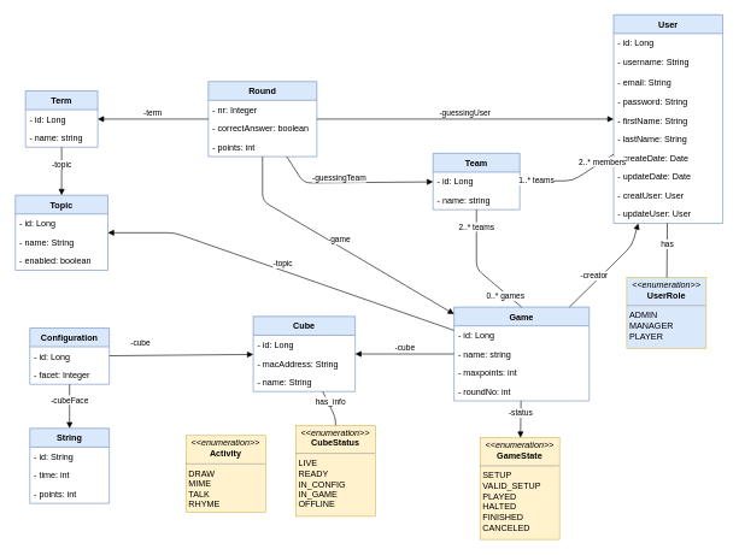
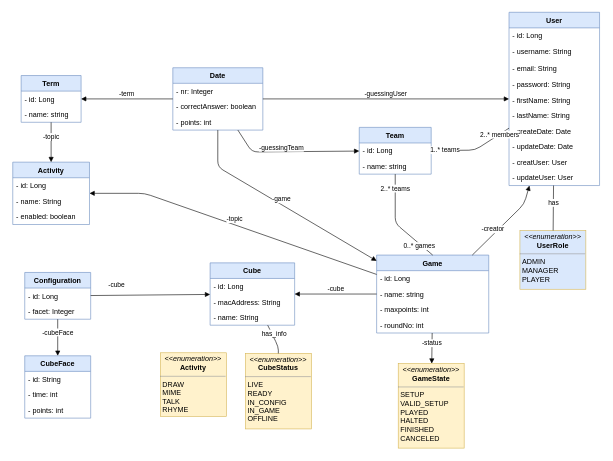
  <mxCell id="0" />
  <mxCell id="1" parent="0" />
  <mxCell id="2" value="User" style="swimlane;fontStyle=1;childLayout=stackLayout;horizontal=1;startSize=26;fillColor=#dae8fc;horizontalStack=0;resizeParent=1;resizeParentMax=0;resizeLast=0;collapsible=1;marginBottom=0;strokeColor=#6c8ebf;" parent="1" vertex="1"><mxGeometry x="847.84" y="20" width="151" height="289" as="geometry" /></mxCell>
  <mxCell id="3" value="- id: Long" style="text;strokeColor=none;fillColor=none;align=left;verticalAlign=top;spacingLeft=4;spacingRight=4;overflow=hidden;rotatable=0;points=[[0,0.5],[1,0.5]];portConstraint=eastwest;" parent="2" vertex="1"><mxGeometry y="26" width="151" height="26" as="geometry" /></mxCell>
  <mxCell id="4" value="- username: String" style="text;strokeColor=none;fillColor=none;align=left;verticalAlign=top;spacingLeft=4;spacingRight=4;overflow=hidden;rotatable=0;points=[[0,0.5],[1,0.5]];portConstraint=eastwest;" parent="2" vertex="1"><mxGeometry y="52" width="151" height="29" as="geometry" /></mxCell>
  <mxCell id="5" value="- email: String" style="text;strokeColor=none;fillColor=none;align=left;verticalAlign=top;spacingLeft=4;spacingRight=4;overflow=hidden;rotatable=0;points=[[0,0.5],[1,0.5]];portConstraint=eastwest;" parent="2" vertex="1"><mxGeometry y="81" width="151" height="26" as="geometry" /></mxCell>
  <mxCell id="6" value="- password: String" style="text;strokeColor=none;fillColor=none;align=left;verticalAlign=top;spacingLeft=4;spacingRight=4;overflow=hidden;rotatable=0;points=[[0,0.5],[1,0.5]];portConstraint=eastwest;" parent="2" vertex="1"><mxGeometry y="107" width="151" height="26" as="geometry" /></mxCell>
  <mxCell id="7" value="- firstName: String" style="text;strokeColor=none;fillColor=none;align=left;verticalAlign=top;spacingLeft=4;spacingRight=4;overflow=hidden;rotatable=0;points=[[0,0.5],[1,0.5]];portConstraint=eastwest;" parent="2" vertex="1"><mxGeometry y="133" width="151" height="26" as="geometry" /></mxCell>
  <mxCell id="8" value="- lastName: String" style="text;strokeColor=none;fillColor=none;align=left;verticalAlign=top;spacingLeft=4;spacingRight=4;overflow=hidden;rotatable=0;points=[[0,0.5],[1,0.5]];portConstraint=eastwest;" parent="2" vertex="1"><mxGeometry y="159" width="151" height="26" as="geometry" /></mxCell>
  <mxCell id="9" value="- createDate: Date" style="text;strokeColor=none;fillColor=none;align=left;verticalAlign=top;spacingLeft=4;spacingRight=4;overflow=hidden;rotatable=0;points=[[0,0.5],[1,0.5]];portConstraint=eastwest;" parent="2" vertex="1"><mxGeometry y="185" width="151" height="26" as="geometry" /></mxCell>
  <mxCell id="10" value="- updateDate: Date" style="text;strokeColor=none;fillColor=none;align=left;verticalAlign=top;spacingLeft=4;spacingRight=4;overflow=hidden;rotatable=0;points=[[0,0.5],[1,0.5]];portConstraint=eastwest;" parent="2" vertex="1"><mxGeometry y="211" width="151" height="26" as="geometry" /></mxCell>
  <mxCell id="11" value="- creatUser: User" style="text;strokeColor=none;fillColor=none;align=left;verticalAlign=top;spacingLeft=4;spacingRight=4;overflow=hidden;rotatable=0;points=[[0,0.5],[1,0.5]];portConstraint=eastwest;" parent="2" vertex="1"><mxGeometry y="237" width="151" height="26" as="geometry" /></mxCell>
  <mxCell id="12" value="- updateUser: User" style="text;strokeColor=none;fillColor=none;align=left;verticalAlign=top;spacingLeft=4;spacingRight=4;overflow=hidden;rotatable=0;points=[[0,0.5],[1,0.5]];portConstraint=eastwest;" parent="2" vertex="1"><mxGeometry y="263" width="151" height="26" as="geometry" /></mxCell>
  <mxCell id="13" value="&lt;p style=&quot;margin: 0px ; margin-top: 4px ; text-align: center&quot;&gt;&lt;i&gt;&amp;lt;&amp;lt;enumeration&amp;gt;&amp;gt;&lt;/i&gt;&lt;br&gt;&lt;b&gt;UserRole&lt;/b&gt;&lt;/p&gt;&lt;hr size=&quot;1&quot;&gt;&lt;p style=&quot;margin: 0px ; margin-left: 4px&quot;&gt;ADMIN&lt;/p&gt;&lt;p style=&quot;margin: 0px ; margin-left: 4px&quot;&gt;MANAGER&lt;/p&gt;&lt;p style=&quot;margin: 0px ; margin-left: 4px&quot;&gt;PLAYER&lt;br&gt;&lt;/p&gt;" style="verticalAlign=top;align=left;overflow=fill;fontSize=12;fontFamily=Helvetica;html=1;fillColor=#dae8fc;strokeColor=#d6b656;" parent="1" vertex="1"><mxGeometry x="866" y="384" width="110" height="98" as="geometry" /></mxCell>
- <mxCell id="14" value="&lt;p style=&quot;margin: 0px ; margin-top: 4px ; text-align: center&quot;&gt;&lt;i&gt;&amp;lt;&amp;lt;enumeration&amp;gt;&amp;gt;&lt;/i&gt;&lt;br&gt;&lt;b&gt;Activity&lt;/b&gt;&lt;/p&gt;&lt;hr size=&quot;1&quot;&gt;&lt;p style=&quot;margin: 0px ; margin-left: 4px&quot;&gt;DRAW&lt;br&gt;MIME&lt;/p&gt;&lt;p style=&quot;margin: 0px ; margin-left: 4px&quot;&gt;TALK&lt;/p&gt;&lt;p style=&quot;margin: 0px ; margin-left: 4px&quot;&gt;RHYME&lt;/p&gt;" style="verticalAlign=top;align=left;overflow=fill;fontSize=12;fontFamily=Helvetica;html=1;fillColor=#fff2cc;strokeColor=#d6b656;" parent="1" vertex="1"><mxGeometry x="256.23" y="603" width="110" height="106" as="geometry" /></mxCell>
+ <mxCell id="14" value="&lt;p style=&quot;margin: 0px ; margin-top: 4px ; text-align: center&quot;&gt;&lt;i&gt;&amp;lt;&amp;lt;enumeration&amp;gt;&amp;gt;&lt;/i&gt;&lt;br&gt;&lt;b&gt;Activity&lt;/b&gt;&lt;/p&gt;&lt;hr size=&quot;1&quot;&gt;&lt;p style=&quot;margin: 0px ; margin-left: 4px&quot;&gt;DRAW&lt;br&gt;MIME&lt;/p&gt;&lt;p style=&quot;margin: 0px ; margin-left: 4px&quot;&gt;TALK&lt;/p&gt;&lt;p style=&quot;margin: 0px ; margin-left: 4px&quot;&gt;RHYME&lt;/p&gt;" style="verticalAlign=top;align=left;overflow=fill;fontSize=12;fontFamily=Helvetica;html=1;fillColor=#fff2cc;strokeColor=#d6b656;" parent="1" vertex="1"><mxGeometry x="266.23" y="588" width="110" height="106" as="geometry" /></mxCell>
  <mxCell id="15" value="Team" style="swimlane;fontStyle=1;childLayout=stackLayout;horizontal=1;startSize=26;fillColor=#dae8fc;horizontalStack=0;resizeParent=1;resizeParentMax=0;resizeLast=0;collapsible=1;marginBottom=0;strokeColor=#6c8ebf;" parent="1" vertex="1"><mxGeometry x="598" y="212" width="120" height="78" as="geometry" /></mxCell>
  <mxCell id="16" value="- id: Long" style="text;strokeColor=none;fillColor=none;align=left;verticalAlign=top;spacingLeft=4;spacingRight=4;overflow=hidden;rotatable=0;points=[[0,0.5],[1,0.5]];portConstraint=eastwest;" parent="15" vertex="1"><mxGeometry y="26" width="120" height="26" as="geometry" /></mxCell>
  <mxCell id="17" value="- name: string" style="text;strokeColor=none;fillColor=none;align=left;verticalAlign=top;spacingLeft=4;spacingRight=4;overflow=hidden;rotatable=0;points=[[0,0.5],[1,0.5]];portConstraint=eastwest;" parent="15" vertex="1"><mxGeometry y="52" width="120" height="26" as="geometry" /></mxCell>
  <mxCell id="18" value="Game" style="swimlane;fontStyle=1;childLayout=stackLayout;horizontal=1;startSize=26;fillColor=#dae8fc;horizontalStack=0;resizeParent=1;resizeParentMax=0;resizeLast=0;collapsible=1;marginBottom=0;strokeColor=#6c8ebf;" parent="1" vertex="1"><mxGeometry x="627" y="425" width="187" height="130" as="geometry" /></mxCell>
  <mxCell id="19" value="- id: Long" style="text;strokeColor=none;fillColor=none;align=left;verticalAlign=top;spacingLeft=4;spacingRight=4;overflow=hidden;rotatable=0;points=[[0,0.5],[1,0.5]];portConstraint=eastwest;" parent="18" vertex="1"><mxGeometry y="26" width="187" height="26" as="geometry" /></mxCell>
  <mxCell id="20" value="- name: string" style="text;strokeColor=none;fillColor=none;align=left;verticalAlign=top;spacingLeft=4;spacingRight=4;overflow=hidden;rotatable=0;points=[[0,0.5],[1,0.5]];portConstraint=eastwest;" parent="18" vertex="1"><mxGeometry y="52" width="187" height="26" as="geometry" /></mxCell>
  <mxCell id="21" value="- maxpoints: int" style="text;strokeColor=none;fillColor=none;align=left;verticalAlign=top;spacingLeft=4;spacingRight=4;overflow=hidden;rotatable=0;points=[[0,0.5],[1,0.5]];portConstraint=eastwest;" parent="18" vertex="1"><mxGeometry y="78" width="187" height="26" as="geometry" /></mxCell>
  <mxCell id="22" value="- roundNo: int" style="text;align=left;verticalAlign=top;spacingLeft=4;spacingRight=4;overflow=hidden;rotatable=0;points=[[0,0.5],[1,0.5]];portConstraint=eastwest;dashed=1;" parent="18" vertex="1"><mxGeometry y="104" width="187" height="26" as="geometry" /></mxCell>
- <mxCell id="23" value="Round" style="swimlane;fontStyle=1;childLayout=stackLayout;horizontal=1;startSize=26;fillColor=#dae8fc;horizontalStack=0;resizeParent=1;resizeParentMax=0;resizeLast=0;collapsible=1;marginBottom=0;strokeColor=#6c8ebf;" parent="1" vertex="1"><mxGeometry x="287" y="112.5" width="150.16" height="104" as="geometry" /></mxCell>
+ <mxCell id="23" value="Date" style="swimlane;fontStyle=1;childLayout=stackLayout;horizontal=1;startSize=26;fillColor=#dae8fc;horizontalStack=0;resizeParent=1;resizeParentMax=0;resizeLast=0;collapsible=1;marginBottom=0;strokeColor=#6c8ebf;" parent="1" vertex="1"><mxGeometry x="287" y="112.5" width="150.16" height="104" as="geometry" /></mxCell>
  <mxCell id="24" value="- nr: Integer" style="text;strokeColor=none;fillColor=none;align=left;verticalAlign=top;spacingLeft=4;spacingRight=4;overflow=hidden;rotatable=0;points=[[0,0.5],[1,0.5]];portConstraint=eastwest;" parent="23" vertex="1"><mxGeometry y="26" width="150.16" height="26" as="geometry" /></mxCell>
  <mxCell id="25" value="- correctAnswer: boolean" style="text;strokeColor=none;fillColor=none;align=left;verticalAlign=top;spacingLeft=4;spacingRight=4;overflow=hidden;rotatable=0;points=[[0,0.5],[1,0.5]];portConstraint=eastwest;" parent="23" vertex="1"><mxGeometry y="52" width="150.16" height="26" as="geometry" /></mxCell>
  <mxCell id="26" value="- points: int" style="text;strokeColor=none;fillColor=none;align=left;verticalAlign=top;spacingLeft=4;spacingRight=4;overflow=hidden;rotatable=0;points=[[0,0.5],[1,0.5]];portConstraint=eastwest;" parent="23" vertex="1"><mxGeometry y="78" width="150.16" height="26" as="geometry" /></mxCell>
  <mxCell id="27" value="Term" style="swimlane;fontStyle=1;childLayout=stackLayout;horizontal=1;startSize=26;fillColor=#dae8fc;horizontalStack=0;resizeParent=1;resizeParentMax=0;resizeLast=0;collapsible=1;marginBottom=0;strokeColor=#6c8ebf;" parent="1" vertex="1"><mxGeometry x="34" y="125.5" width="100" height="78" as="geometry" /></mxCell>
  <mxCell id="28" value="- id: Long" style="text;strokeColor=none;fillColor=none;align=left;verticalAlign=top;spacingLeft=4;spacingRight=4;overflow=hidden;rotatable=0;points=[[0,0.5],[1,0.5]];portConstraint=eastwest;" parent="27" vertex="1"><mxGeometry y="26" width="100" height="26" as="geometry" /></mxCell>
  <mxCell id="29" value="- name: string" style="text;strokeColor=none;fillColor=none;align=left;verticalAlign=top;spacingLeft=4;spacingRight=4;overflow=hidden;rotatable=0;points=[[0,0.5],[1,0.5]];portConstraint=eastwest;" parent="27" vertex="1"><mxGeometry y="52" width="100" height="26" as="geometry" /></mxCell>
- <mxCell id="30" value="Topic" style="swimlane;fontStyle=1;childLayout=stackLayout;horizontal=1;startSize=26;fillColor=#dae8fc;horizontalStack=0;resizeParent=1;resizeParentMax=0;resizeLast=0;collapsible=1;marginBottom=0;strokeColor=#6c8ebf;" parent="1" vertex="1"><mxGeometry x="20" y="270" width="128" height="104" as="geometry" /></mxCell>
+ <mxCell id="30" value="Activity" style="swimlane;fontStyle=1;childLayout=stackLayout;horizontal=1;startSize=26;fillColor=#dae8fc;horizontalStack=0;resizeParent=1;resizeParentMax=0;resizeLast=0;collapsible=1;marginBottom=0;strokeColor=#6c8ebf;" parent="1" vertex="1"><mxGeometry x="20" y="270" width="128" height="104" as="geometry" /></mxCell>
  <mxCell id="31" value="- id: Long" style="text;strokeColor=none;fillColor=none;align=left;verticalAlign=top;spacingLeft=4;spacingRight=4;overflow=hidden;rotatable=0;points=[[0,0.5],[1,0.5]];portConstraint=eastwest;" parent="30" vertex="1"><mxGeometry y="26" width="128" height="26" as="geometry" /></mxCell>
  <mxCell id="32" value="- name: String" style="text;strokeColor=none;fillColor=none;align=left;verticalAlign=top;spacingLeft=4;spacingRight=4;overflow=hidden;rotatable=0;points=[[0,0.5],[1,0.5]];portConstraint=eastwest;" parent="30" vertex="1"><mxGeometry y="52" width="128" height="26" as="geometry" /></mxCell>
  <mxCell id="33" value="- enabled: boolean" style="text;strokeColor=none;fillColor=none;align=left;verticalAlign=top;spacingLeft=4;spacingRight=4;overflow=hidden;rotatable=0;points=[[0,0.5],[1,0.5]];portConstraint=eastwest;" parent="30" vertex="1"><mxGeometry y="78" width="128" height="26" as="geometry" /></mxCell>
- <mxCell id="34" value="String" style="swimlane;fontStyle=1;childLayout=stackLayout;horizontal=1;startSize=26;fillColor=#dae8fc;horizontalStack=0;resizeParent=1;resizeParentMax=0;resizeLast=0;collapsible=1;marginBottom=0;strokeColor=#6c8ebf;" parent="1" vertex="1"><mxGeometry x="40" y="593" width="110" height="104" as="geometry" /></mxCell>
+ <mxCell id="34" value="CubeFace" style="swimlane;fontStyle=1;childLayout=stackLayout;horizontal=1;startSize=26;fillColor=#dae8fc;horizontalStack=0;resizeParent=1;resizeParentMax=0;resizeLast=0;collapsible=1;marginBottom=0;strokeColor=#6c8ebf;" parent="1" vertex="1"><mxGeometry x="40" y="593" width="110" height="104" as="geometry" /></mxCell>
  <mxCell id="35" value="- id: String" style="text;strokeColor=none;fillColor=none;align=left;verticalAlign=top;spacingLeft=4;spacingRight=4;overflow=hidden;rotatable=0;points=[[0,0.5],[1,0.5]];portConstraint=eastwest;" parent="34" vertex="1"><mxGeometry y="26" width="110" height="26" as="geometry" /></mxCell>
  <mxCell id="36" value="- time: int" style="text;strokeColor=none;fillColor=none;align=left;verticalAlign=top;spacingLeft=4;spacingRight=4;overflow=hidden;rotatable=0;points=[[0,0.5],[1,0.5]];portConstraint=eastwest;" parent="34" vertex="1"><mxGeometry y="52" width="110" height="26" as="geometry" /></mxCell>
  <mxCell id="37" value="- points: int" style="text;strokeColor=none;fillColor=none;align=left;verticalAlign=top;spacingLeft=4;spacingRight=4;overflow=hidden;rotatable=0;points=[[0,0.5],[1,0.5]];portConstraint=eastwest;" parent="34" vertex="1"><mxGeometry y="78" width="110" height="26" as="geometry" /></mxCell>
  <mxCell id="38" style="edgeStyle=none;orthogonalLoop=1;jettySize=auto;html=1;entryX=0.5;entryY=0;entryDx=0;entryDy=0;endArrow=none;endFill=0;" parent="1" source="17" target="18" edge="1"><mxGeometry relative="1" as="geometry"><Array as="points"><mxPoint x="658" y="372" /></Array></mxGeometry></mxCell>
  <mxCell id="39" value="0..* games" style="edgeLabel;html=1;align=center;verticalAlign=middle;resizable=0;points=[];" parent="38" vertex="1" connectable="0"><mxGeometry x="0.697" y="2" relative="1" as="geometry"><mxPoint x="-5" y="2" as="offset" /></mxGeometry></mxCell>
  <mxCell id="40" value="2..* teams" style="edgeLabel;html=1;align=center;verticalAlign=middle;resizable=0;points=[];" parent="38" vertex="1" connectable="0"><mxGeometry x="-0.688" y="-1" relative="1" as="geometry"><mxPoint y="-3" as="offset" /></mxGeometry></mxCell>
  <mxCell id="41" style="edgeStyle=none;orthogonalLoop=1;jettySize=auto;html=1;endArrow=none;endFill=0;" parent="1" source="2" target="15" edge="1"><mxGeometry relative="1" as="geometry"><mxPoint x="957" y="295.5" as="targetPoint" /><Array as="points"><mxPoint x="791" y="250" /></Array></mxGeometry></mxCell>
  <mxCell id="42" value="2..* members" style="edgeLabel;html=1;align=center;verticalAlign=middle;resizable=0;points=[];" parent="41" vertex="1" connectable="0"><mxGeometry x="-0.723" relative="1" as="geometry"><mxPoint as="offset" /></mxGeometry></mxCell>
  <mxCell id="43" value="1..* teams" style="edgeLabel;html=1;align=center;verticalAlign=middle;resizable=0;points=[];" parent="41" vertex="1" connectable="0"><mxGeometry x="0.68" y="-1" relative="1" as="geometry"><mxPoint as="offset" /></mxGeometry></mxCell>
  <mxCell id="44" value="Configuration" style="swimlane;fontStyle=1;childLayout=stackLayout;horizontal=1;startSize=26;fillColor=#dae8fc;horizontalStack=0;resizeParent=1;resizeParentMax=0;resizeLast=0;collapsible=1;marginBottom=0;strokeColor=#6c8ebf;" parent="1" vertex="1"><mxGeometry x="40" y="454" width="110" height="78" as="geometry" /></mxCell>
  <mxCell id="45" value="- id: Long" style="text;strokeColor=none;fillColor=none;align=left;verticalAlign=top;spacingLeft=4;spacingRight=4;overflow=hidden;rotatable=0;points=[[0,0.5],[1,0.5]];portConstraint=eastwest;" parent="44" vertex="1"><mxGeometry y="26" width="110" height="26" as="geometry" /></mxCell>
  <mxCell id="46" value="- facet: Integer" style="text;strokeColor=none;fillColor=none;align=left;verticalAlign=top;spacingLeft=4;spacingRight=4;overflow=hidden;rotatable=0;points=[[0,0.5],[1,0.5]];portConstraint=eastwest;" parent="44" vertex="1"><mxGeometry y="52" width="110" height="26" as="geometry" /></mxCell>
  <mxCell id="47" value="Cube" style="swimlane;fontStyle=1;childLayout=stackLayout;horizontal=1;startSize=26;fillColor=#dae8fc;horizontalStack=0;resizeParent=1;resizeParentMax=0;resizeLast=0;collapsible=1;marginBottom=0;strokeColor=#6c8ebf;" parent="1" vertex="1"><mxGeometry x="349.23" y="438" width="141" height="104" as="geometry" /></mxCell>
  <mxCell id="48" value="- id: Long" style="text;strokeColor=none;fillColor=none;align=left;verticalAlign=top;spacingLeft=4;spacingRight=4;overflow=hidden;rotatable=0;points=[[0,0.5],[1,0.5]];portConstraint=eastwest;" parent="47" vertex="1"><mxGeometry y="26" width="141" height="26" as="geometry" /></mxCell>
  <mxCell id="49" value="- macAddress: String" style="text;strokeColor=none;fillColor=none;align=left;verticalAlign=top;spacingLeft=4;spacingRight=4;overflow=hidden;rotatable=0;points=[[0,0.5],[1,0.5]];portConstraint=eastwest;" parent="47" vertex="1"><mxGeometry y="52" width="141" height="26" as="geometry" /></mxCell>
  <mxCell id="50" value="- name: String" style="text;strokeColor=none;fillColor=none;align=left;verticalAlign=top;spacingLeft=4;spacingRight=4;overflow=hidden;rotatable=0;points=[[0,0.5],[1,0.5]];portConstraint=eastwest;" parent="47" vertex="1"><mxGeometry y="78" width="141" height="26" as="geometry" /></mxCell>
  <mxCell id="51" value="-cube" style="html=1;verticalAlign=bottom;endArrow=block;" parent="1" source="44" target="47" edge="1"><mxGeometry x="-0.571" y="8" width="80" relative="1" as="geometry"><mxPoint x="270" y="457.5" as="sourcePoint" /><mxPoint x="350" y="457.5" as="targetPoint" /><mxPoint as="offset" /></mxGeometry></mxCell>
  <mxCell id="52" value="-cubeFace" style="html=1;verticalAlign=bottom;endArrow=block;" parent="1" source="44" target="34" edge="1"><mxGeometry width="80" relative="1" as="geometry"><mxPoint x="108" y="443" as="sourcePoint" /><mxPoint x="188" y="443" as="targetPoint" /></mxGeometry></mxCell>
  <mxCell id="53" value="&lt;p style=&quot;margin: 0px ; margin-top: 4px ; text-align: center&quot;&gt;&lt;i&gt;&amp;lt;&amp;lt;enumeration&amp;gt;&amp;gt;&lt;/i&gt;&lt;br&gt;&lt;b&gt;CubeStatus&lt;/b&gt;&lt;/p&gt;&lt;hr size=&quot;1&quot;&gt;&lt;p style=&quot;margin: 0px ; margin-left: 4px&quot;&gt;LIVE&lt;/p&gt;&lt;p style=&quot;margin: 0px ; margin-left: 4px&quot;&gt;READY&lt;/p&gt;&lt;p style=&quot;margin: 0px ; margin-left: 4px&quot;&gt;IN_CONFIG&lt;/p&gt;&lt;p style=&quot;margin: 0px ; margin-left: 4px&quot;&gt;IN_GAME&lt;/p&gt;&lt;p style=&quot;margin: 0px ; margin-left: 4px&quot;&gt;OFFLINE&lt;/p&gt;" style="verticalAlign=top;align=left;overflow=fill;fontSize=12;fontFamily=Helvetica;html=1;fillColor=#fff2cc;strokeColor=#d6b656;" parent="1" vertex="1"><mxGeometry x="408.23" y="589" width="110" height="126" as="geometry" /></mxCell>
  <mxCell id="54" value="has_info" style="html=1;verticalAlign=bottom;endArrow=none;endFill=0;" parent="1" source="53" target="47" edge="1"><mxGeometry x="0.021" width="80" relative="1" as="geometry"><mxPoint x="165.23" y="439" as="sourcePoint" /><mxPoint x="245.23" y="439" as="targetPoint" /><Array as="points"><mxPoint x="463" y="578" /></Array><mxPoint as="offset" /></mxGeometry></mxCell>
  <mxCell id="55" value="&lt;p style=&quot;margin: 0px ; margin-top: 4px ; text-align: center&quot;&gt;&lt;i&gt;&amp;lt;&amp;lt;enumeration&amp;gt;&amp;gt;&lt;/i&gt;&lt;br&gt;&lt;b&gt;GameState&lt;/b&gt;&lt;br&gt;&lt;/p&gt;&lt;hr size=&quot;1&quot;&gt;&lt;p style=&quot;margin: 0px ; margin-left: 4px&quot;&gt;SETUP&lt;/p&gt;&lt;p style=&quot;margin: 0px ; margin-left: 4px&quot;&gt;VALID_SETUP&lt;/p&gt;&lt;p style=&quot;margin: 0px ; margin-left: 4px&quot;&gt;PLAYED&lt;/p&gt;&lt;p style=&quot;margin: 0px ; margin-left: 4px&quot;&gt;HALTED&lt;/p&gt;&lt;p style=&quot;margin: 0px ; margin-left: 4px&quot;&gt;FINISHED&lt;/p&gt;&lt;p style=&quot;margin: 0px ; margin-left: 4px&quot;&gt;CANCELED&lt;br&gt;&lt;/p&gt;" style="verticalAlign=top;align=left;overflow=fill;fontSize=12;fontFamily=Helvetica;html=1;fillColor=#fff2cc;strokeColor=#d6b656;" parent="1" vertex="1"><mxGeometry x="663" y="606" width="110" height="141" as="geometry" /></mxCell>
  <mxCell id="56" value="-status" style="html=1;verticalAlign=bottom;endArrow=block;" parent="1" source="18" target="55" edge="1"><mxGeometry width="80" relative="1" as="geometry"><mxPoint x="165.23" y="529" as="sourcePoint" /><mxPoint x="245.23" y="529" as="targetPoint" /></mxGeometry></mxCell>
  <mxCell id="57" value="-creator" style="html=1;verticalAlign=bottom;endArrow=block;" parent="1" source="18" target="2" edge="1"><mxGeometry x="-0.379" width="80" relative="1" as="geometry"><mxPoint x="769" y="547.5" as="sourcePoint" /><mxPoint x="849" y="547.5" as="targetPoint" /><Array as="points"><mxPoint x="873" y="340" /></Array><mxPoint as="offset" /></mxGeometry></mxCell>
  <mxCell id="58" value="-cube" style="html=1;verticalAlign=bottom;endArrow=block;" parent="1" source="18" target="47" edge="1"><mxGeometry width="80" relative="1" as="geometry"><mxPoint x="664.23" y="529" as="sourcePoint" /><mxPoint x="744.23" y="529" as="targetPoint" /></mxGeometry></mxCell>
  <mxCell id="59" value="-topic" style="html=1;verticalAlign=bottom;endArrow=block;" parent="1" source="18" target="30" edge="1"><mxGeometry width="80" relative="1" as="geometry"><mxPoint x="324" y="457.5" as="sourcePoint" /><mxPoint x="404" y="457.5" as="targetPoint" /><Array as="points"><mxPoint x="240" y="322" /></Array></mxGeometry></mxCell>
  <mxCell id="60" value="-guessingUser" style="html=1;verticalAlign=bottom;endArrow=block;" parent="1" source="23" target="2" edge="1"><mxGeometry width="80" relative="1" as="geometry"><mxPoint x="324" y="457.5" as="sourcePoint" /><mxPoint x="799" y="96" as="targetPoint" /></mxGeometry></mxCell>
  <mxCell id="61" value="-guessingTeam" style="html=1;verticalAlign=bottom;endArrow=block;" parent="1" source="23" target="15" edge="1"><mxGeometry x="-0.173" y="-2" width="80" relative="1" as="geometry"><mxPoint x="219.23" y="439" as="sourcePoint" /><mxPoint x="299.23" y="439" as="targetPoint" /><Array as="points"><mxPoint x="419" y="253" /></Array><mxPoint as="offset" /></mxGeometry></mxCell>
  <mxCell id="62" value="-game" style="html=1;verticalAlign=bottom;endArrow=block;" parent="1" source="23" target="18" edge="1"><mxGeometry width="80" relative="1" as="geometry"><mxPoint x="219.23" y="439" as="sourcePoint" /><mxPoint x="740.23" y="533" as="targetPoint" /><Array as="points"><mxPoint x="362" y="278" /></Array></mxGeometry></mxCell>
  <mxCell id="63" value="-term" style="html=1;verticalAlign=bottom;endArrow=block;" parent="1" source="23" target="27" edge="1"><mxGeometry width="80" relative="1" as="geometry"><mxPoint x="324" y="457.5" as="sourcePoint" /><mxPoint x="404" y="457.5" as="targetPoint" /></mxGeometry></mxCell>
  <mxCell id="64" value="-topic" style="html=1;verticalAlign=bottom;endArrow=block;" parent="1" source="27" target="30" edge="1"><mxGeometry width="80" relative="1" as="geometry"><mxPoint x="485" y="303" as="sourcePoint" /><mxPoint x="565" y="303" as="targetPoint" /></mxGeometry></mxCell>
  <mxCell id="65" value="has" style="html=1;verticalAlign=bottom;endArrow=none;endFill=0;" parent="1" source="2" target="13" edge="1"><mxGeometry width="80" relative="1" as="geometry"><mxPoint x="445.84" y="203.5" as="sourcePoint" /><mxPoint x="651.84" y="71.5" as="targetPoint" /></mxGeometry></mxCell>
